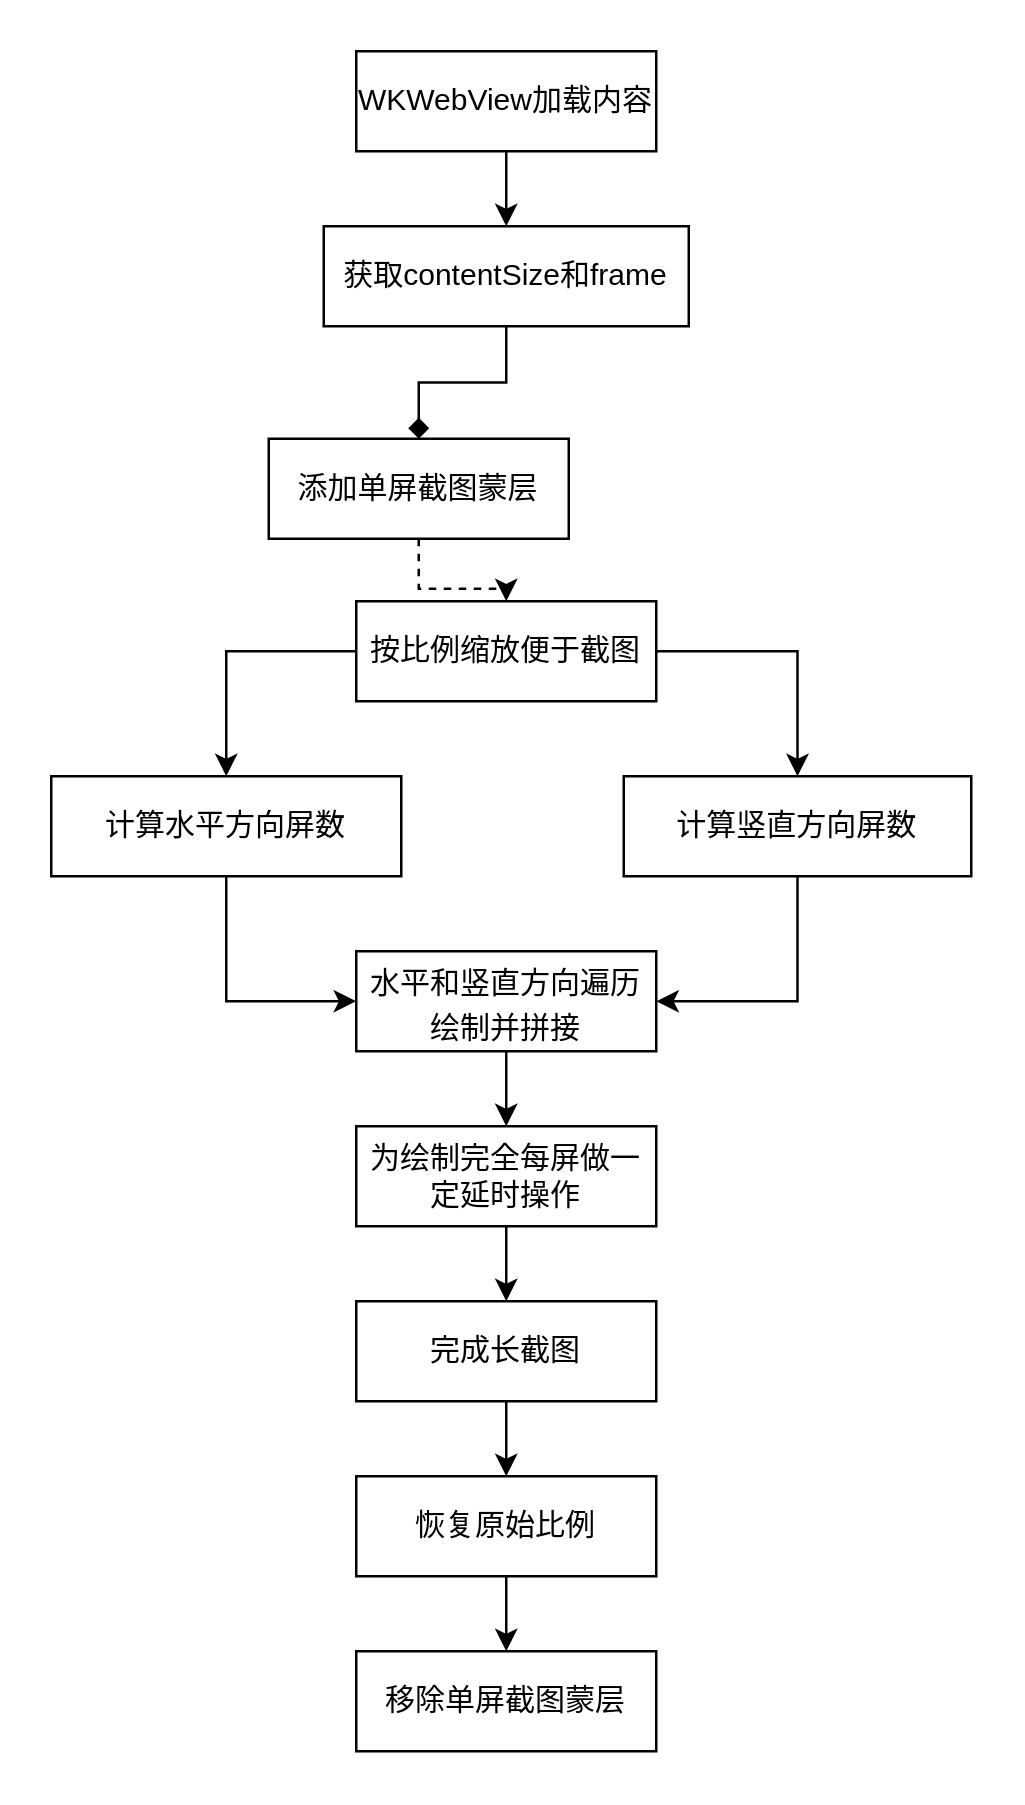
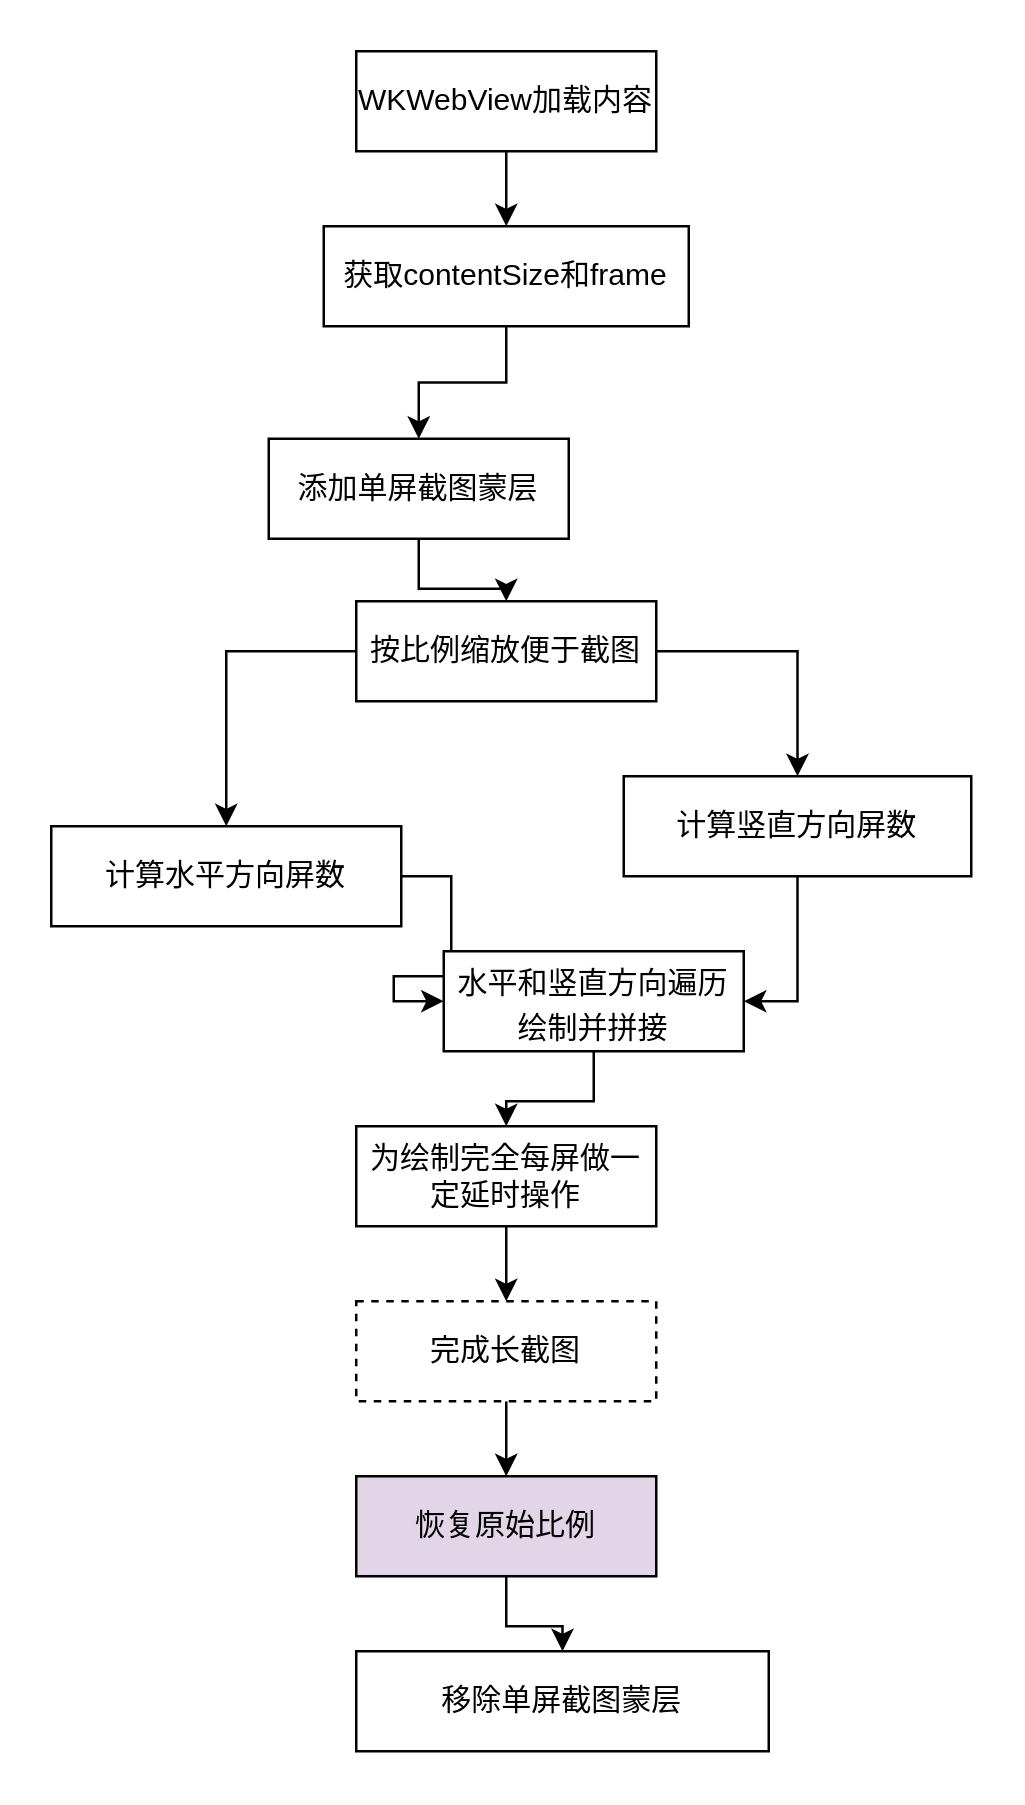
  <mxCell id="0" />
  <mxCell id="1" parent="0" />
  <mxCell id="2" value="" style="edgeStyle=orthogonalEdgeStyle;rounded=0;orthogonalLoop=1;jettySize=auto;html=1;" edge="1" parent="1" source="3" target="5"><mxGeometry relative="1" as="geometry" /></mxCell>
  <mxCell id="3" value="WKWebView加载内容" style="rounded=0;whiteSpace=wrap;html=1;" vertex="1" parent="1"><mxGeometry x="142" y="20" width="120" height="40" as="geometry" /></mxCell>
- <mxCell id="4" value="" style="edgeStyle=orthogonalEdgeStyle;rounded=0;orthogonalLoop=1;jettySize=auto;html=1;endArrow=diamond;" edge="1" parent="1" source="5" target="22"><mxGeometry relative="1" as="geometry" /></mxCell>
+ <mxCell id="4" value="" style="edgeStyle=orthogonalEdgeStyle;rounded=0;orthogonalLoop=1;jettySize=auto;html=1;" edge="1" parent="1" source="5" target="22"><mxGeometry relative="1" as="geometry" /></mxCell>
  <mxCell id="5" value="获取contentSize和frame" style="rounded=0;whiteSpace=wrap;html=1;" vertex="1" parent="1"><mxGeometry x="129" y="90" width="146" height="40" as="geometry" /></mxCell>
  <mxCell id="6" style="edgeStyle=orthogonalEdgeStyle;rounded=0;orthogonalLoop=1;jettySize=auto;html=1;entryX=0;entryY=0.5;entryDx=0;entryDy=0;" edge="1" parent="1" source="7" target="15"><mxGeometry relative="1" as="geometry" /></mxCell>
- <mxCell id="7" value="计算水平方向屏数" style="rounded=0;whiteSpace=wrap;html=1;" vertex="1" parent="1"><mxGeometry x="20" y="310" width="140" height="40" as="geometry" /></mxCell>
+ <mxCell id="7" value="计算水平方向屏数" style="rounded=0;whiteSpace=wrap;html=1;" vertex="1" parent="1"><mxGeometry x="20" y="330" width="140" height="40" as="geometry" /></mxCell>
  <mxCell id="8" style="edgeStyle=orthogonalEdgeStyle;rounded=0;orthogonalLoop=1;jettySize=auto;html=1;entryX=1;entryY=0.5;entryDx=0;entryDy=0;" edge="1" parent="1" source="9" target="15"><mxGeometry relative="1" as="geometry" /></mxCell>
  <mxCell id="9" value="计算竖直方向屏数" style="rounded=0;whiteSpace=wrap;html=1;" vertex="1" parent="1"><mxGeometry x="249" y="310" width="139" height="40" as="geometry" /></mxCell>
  <mxCell id="10" value="" style="edgeStyle=orthogonalEdgeStyle;rounded=0;orthogonalLoop=1;jettySize=auto;html=1;entryX=0.5;entryY=0;entryDx=0;entryDy=0;" edge="1" parent="1" source="11" target="20"><mxGeometry relative="1" as="geometry" /></mxCell>
- <mxCell id="11" value="完成长截图" style="rounded=0;whiteSpace=wrap;html=1;" vertex="1" parent="1"><mxGeometry x="142" y="520" width="120" height="40" as="geometry" /></mxCell>
+ <mxCell id="11" value="完成长截图" style="rounded=0;whiteSpace=wrap;html=1;dashed=1;" vertex="1" parent="1"><mxGeometry x="142" y="520" width="120" height="40" as="geometry" /></mxCell>
  <mxCell id="12" value="" style="edgeStyle=orthogonalEdgeStyle;rounded=0;orthogonalLoop=1;jettySize=auto;html=1;" edge="1" parent="1" source="13" target="11"><mxGeometry relative="1" as="geometry" /></mxCell>
  <mxCell id="13" value="为绘制完全每屏做一定延时操作" style="rounded=0;whiteSpace=wrap;html=1;" vertex="1" parent="1"><mxGeometry x="142" y="450" width="120" height="40" as="geometry" /></mxCell>
  <mxCell id="14" value="" style="edgeStyle=orthogonalEdgeStyle;rounded=0;orthogonalLoop=1;jettySize=auto;html=1;" edge="1" parent="1" source="15" target="13"><mxGeometry relative="1" as="geometry" /></mxCell>
- <mxCell id="15" value="&lt;p style=&quot;margin: 0px ; font-stretch: normal ; line-height: normal ; font-family: &amp;#34;pingfang sc&amp;#34;&quot;&gt;水平和竖直方向遍历绘制并拼接&lt;/p&gt;" style="rounded=0;whiteSpace=wrap;html=1;strokeColor=#000000;" vertex="1" parent="1"><mxGeometry x="142" y="380" width="120" height="40" as="geometry" /></mxCell>
+ <mxCell id="15" value="&lt;p style=&quot;margin: 0px ; font-stretch: normal ; line-height: normal ; font-family: &amp;#34;pingfang sc&amp;#34;&quot;&gt;水平和竖直方向遍历绘制并拼接&lt;/p&gt;" style="rounded=0;whiteSpace=wrap;html=1;strokeColor=#000000;" vertex="1" parent="1"><mxGeometry x="177" y="380" width="120" height="40" as="geometry" /></mxCell>
  <mxCell id="16" style="edgeStyle=orthogonalEdgeStyle;rounded=0;orthogonalLoop=1;jettySize=auto;html=1;entryX=0.5;entryY=0;entryDx=0;entryDy=0;exitX=1;exitY=0.5;exitDx=0;exitDy=0;" edge="1" parent="1" source="18" target="9"><mxGeometry relative="1" as="geometry"><mxPoint x="336" y="310" as="targetPoint" /></mxGeometry></mxCell>
  <mxCell id="17" style="edgeStyle=orthogonalEdgeStyle;rounded=0;orthogonalLoop=1;jettySize=auto;html=1;entryX=0.5;entryY=0;entryDx=0;entryDy=0;exitX=0;exitY=0.5;exitDx=0;exitDy=0;" edge="1" parent="1" source="18" target="7"><mxGeometry relative="1" as="geometry" /></mxCell>
  <mxCell id="18" value="按比例缩放便于截图" style="rounded=0;whiteSpace=wrap;html=1;" vertex="1" parent="1"><mxGeometry x="142" y="240" width="120" height="40" as="geometry" /></mxCell>
  <mxCell id="19" value="" style="edgeStyle=orthogonalEdgeStyle;rounded=0;orthogonalLoop=1;jettySize=auto;html=1;" edge="1" parent="1" source="20" target="23"><mxGeometry relative="1" as="geometry" /></mxCell>
- <mxCell id="20" value="恢复原始比例" style="rounded=0;whiteSpace=wrap;html=1;" vertex="1" parent="1"><mxGeometry x="142" y="590" width="120" height="40" as="geometry" /></mxCell>
- <mxCell id="21" value="" style="edgeStyle=orthogonalEdgeStyle;rounded=0;orthogonalLoop=1;jettySize=auto;html=1;dashed=1;" edge="1" parent="1" source="22" target="18"><mxGeometry relative="1" as="geometry" /></mxCell>
+ <mxCell id="20" value="恢复原始比例" style="rounded=0;whiteSpace=wrap;html=1;fillColor=#e1d5e7;" vertex="1" parent="1"><mxGeometry x="142" y="590" width="120" height="40" as="geometry" /></mxCell>
+ <mxCell id="21" value="" style="edgeStyle=orthogonalEdgeStyle;rounded=0;orthogonalLoop=1;jettySize=auto;html=1;" edge="1" parent="1" source="22" target="18"><mxGeometry relative="1" as="geometry" /></mxCell>
  <mxCell id="22" value="添加单屏截图蒙层" style="rounded=0;whiteSpace=wrap;html=1;" vertex="1" parent="1"><mxGeometry x="107" y="175" width="120" height="40" as="geometry" /></mxCell>
- <mxCell id="23" value="移除单屏截图蒙层" style="rounded=0;whiteSpace=wrap;html=1;" vertex="1" parent="1"><mxGeometry x="142" y="660" width="120" height="40" as="geometry" /></mxCell>
+ <mxCell id="23" value="移除单屏截图蒙层" style="rounded=0;whiteSpace=wrap;html=1;" vertex="1" parent="1"><mxGeometry x="142" y="660" width="165" height="40" as="geometry" /></mxCell>
